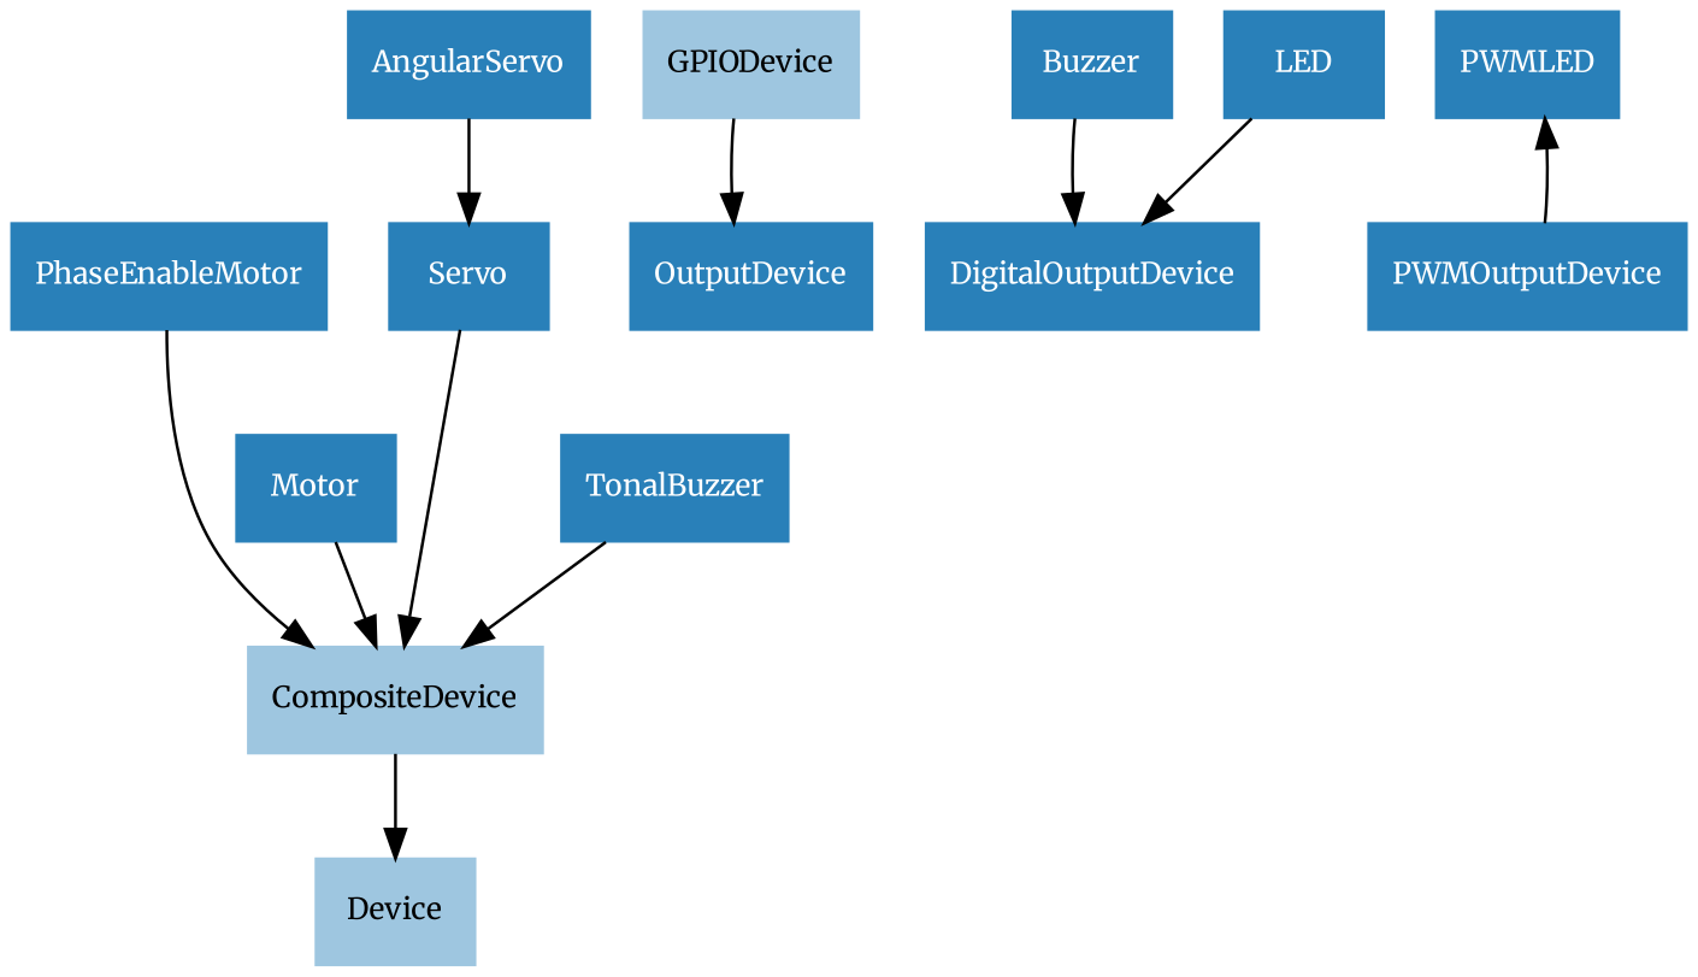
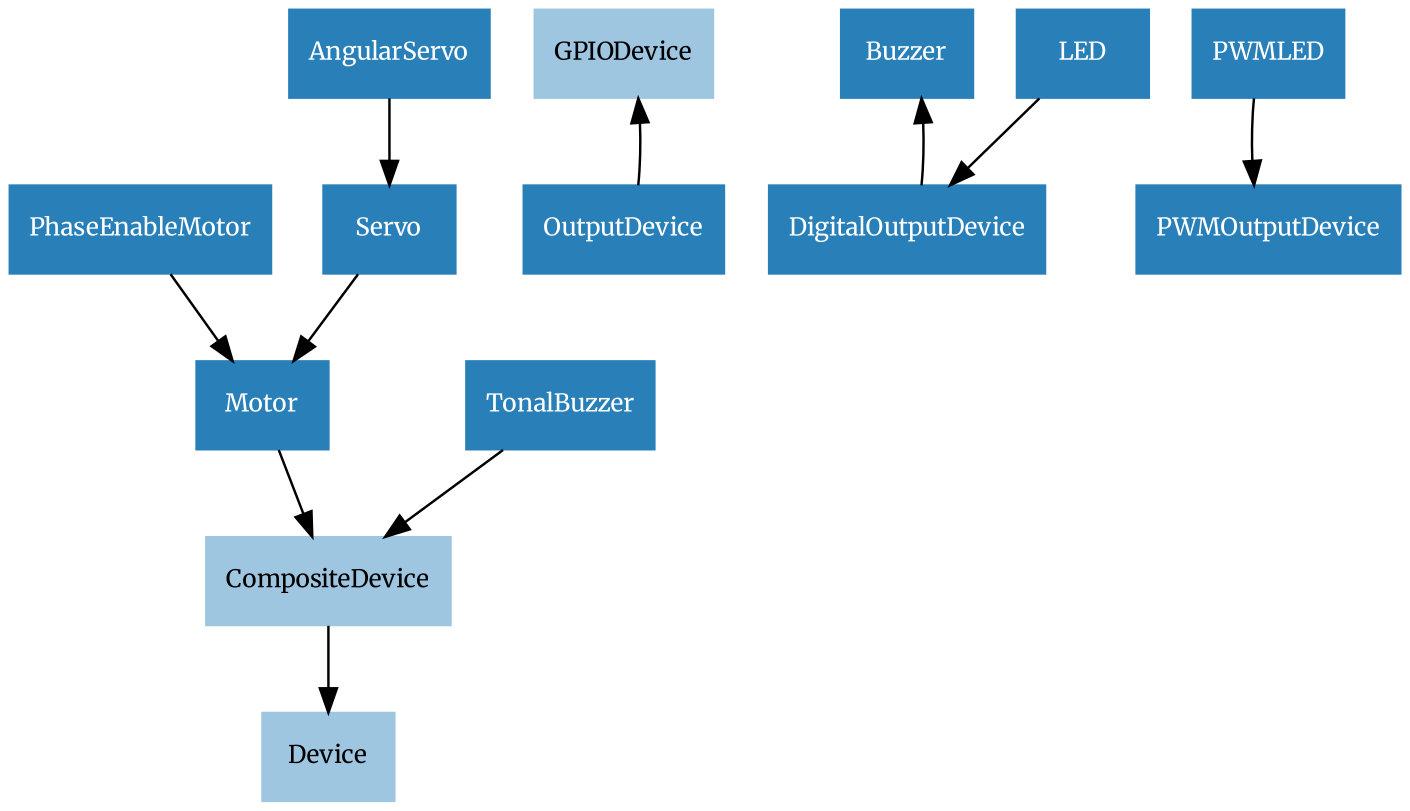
  digraph {
    fontname=Merriweather
    rankdir=TB
    node [color="#2980b9" fontcolor="#ffffff" fontname=Merriweather fontsize=10 shape=rect style=filled]
    edge [fontname=Merriweather]
    CompositeDevice [color="#9ec6e0" fontcolor="#000000"]
    Device [color="#9ec6e0" fontcolor="#000000"]
    GPIODevice [color="#9ec6e0" fontcolor="#000000"]
    AngularServo
    Servo
    Buzzer
    DigitalOutputDevice
    OutputDevice
    LED
    Motor
    PWMLED
    PWMOutputDevice
    PhaseEnableMotor
    TonalBuzzer
    CompositeDevice -> Device
    AngularServo -> Servo
-   Servo -> CompositeDevice
-   Buzzer -> DigitalOutputDevice
-   GPIODevice -> OutputDevice
+   Servo -> Motor
+   DigitalOutputDevice -> Buzzer
+   OutputDevice -> GPIODevice
    LED -> DigitalOutputDevice
    Motor -> CompositeDevice
-   PWMOutputDevice -> PWMLED
-   PhaseEnableMotor -> CompositeDevice
+   PWMLED -> PWMOutputDevice
+   PhaseEnableMotor -> Motor
    TonalBuzzer -> CompositeDevice
  }
